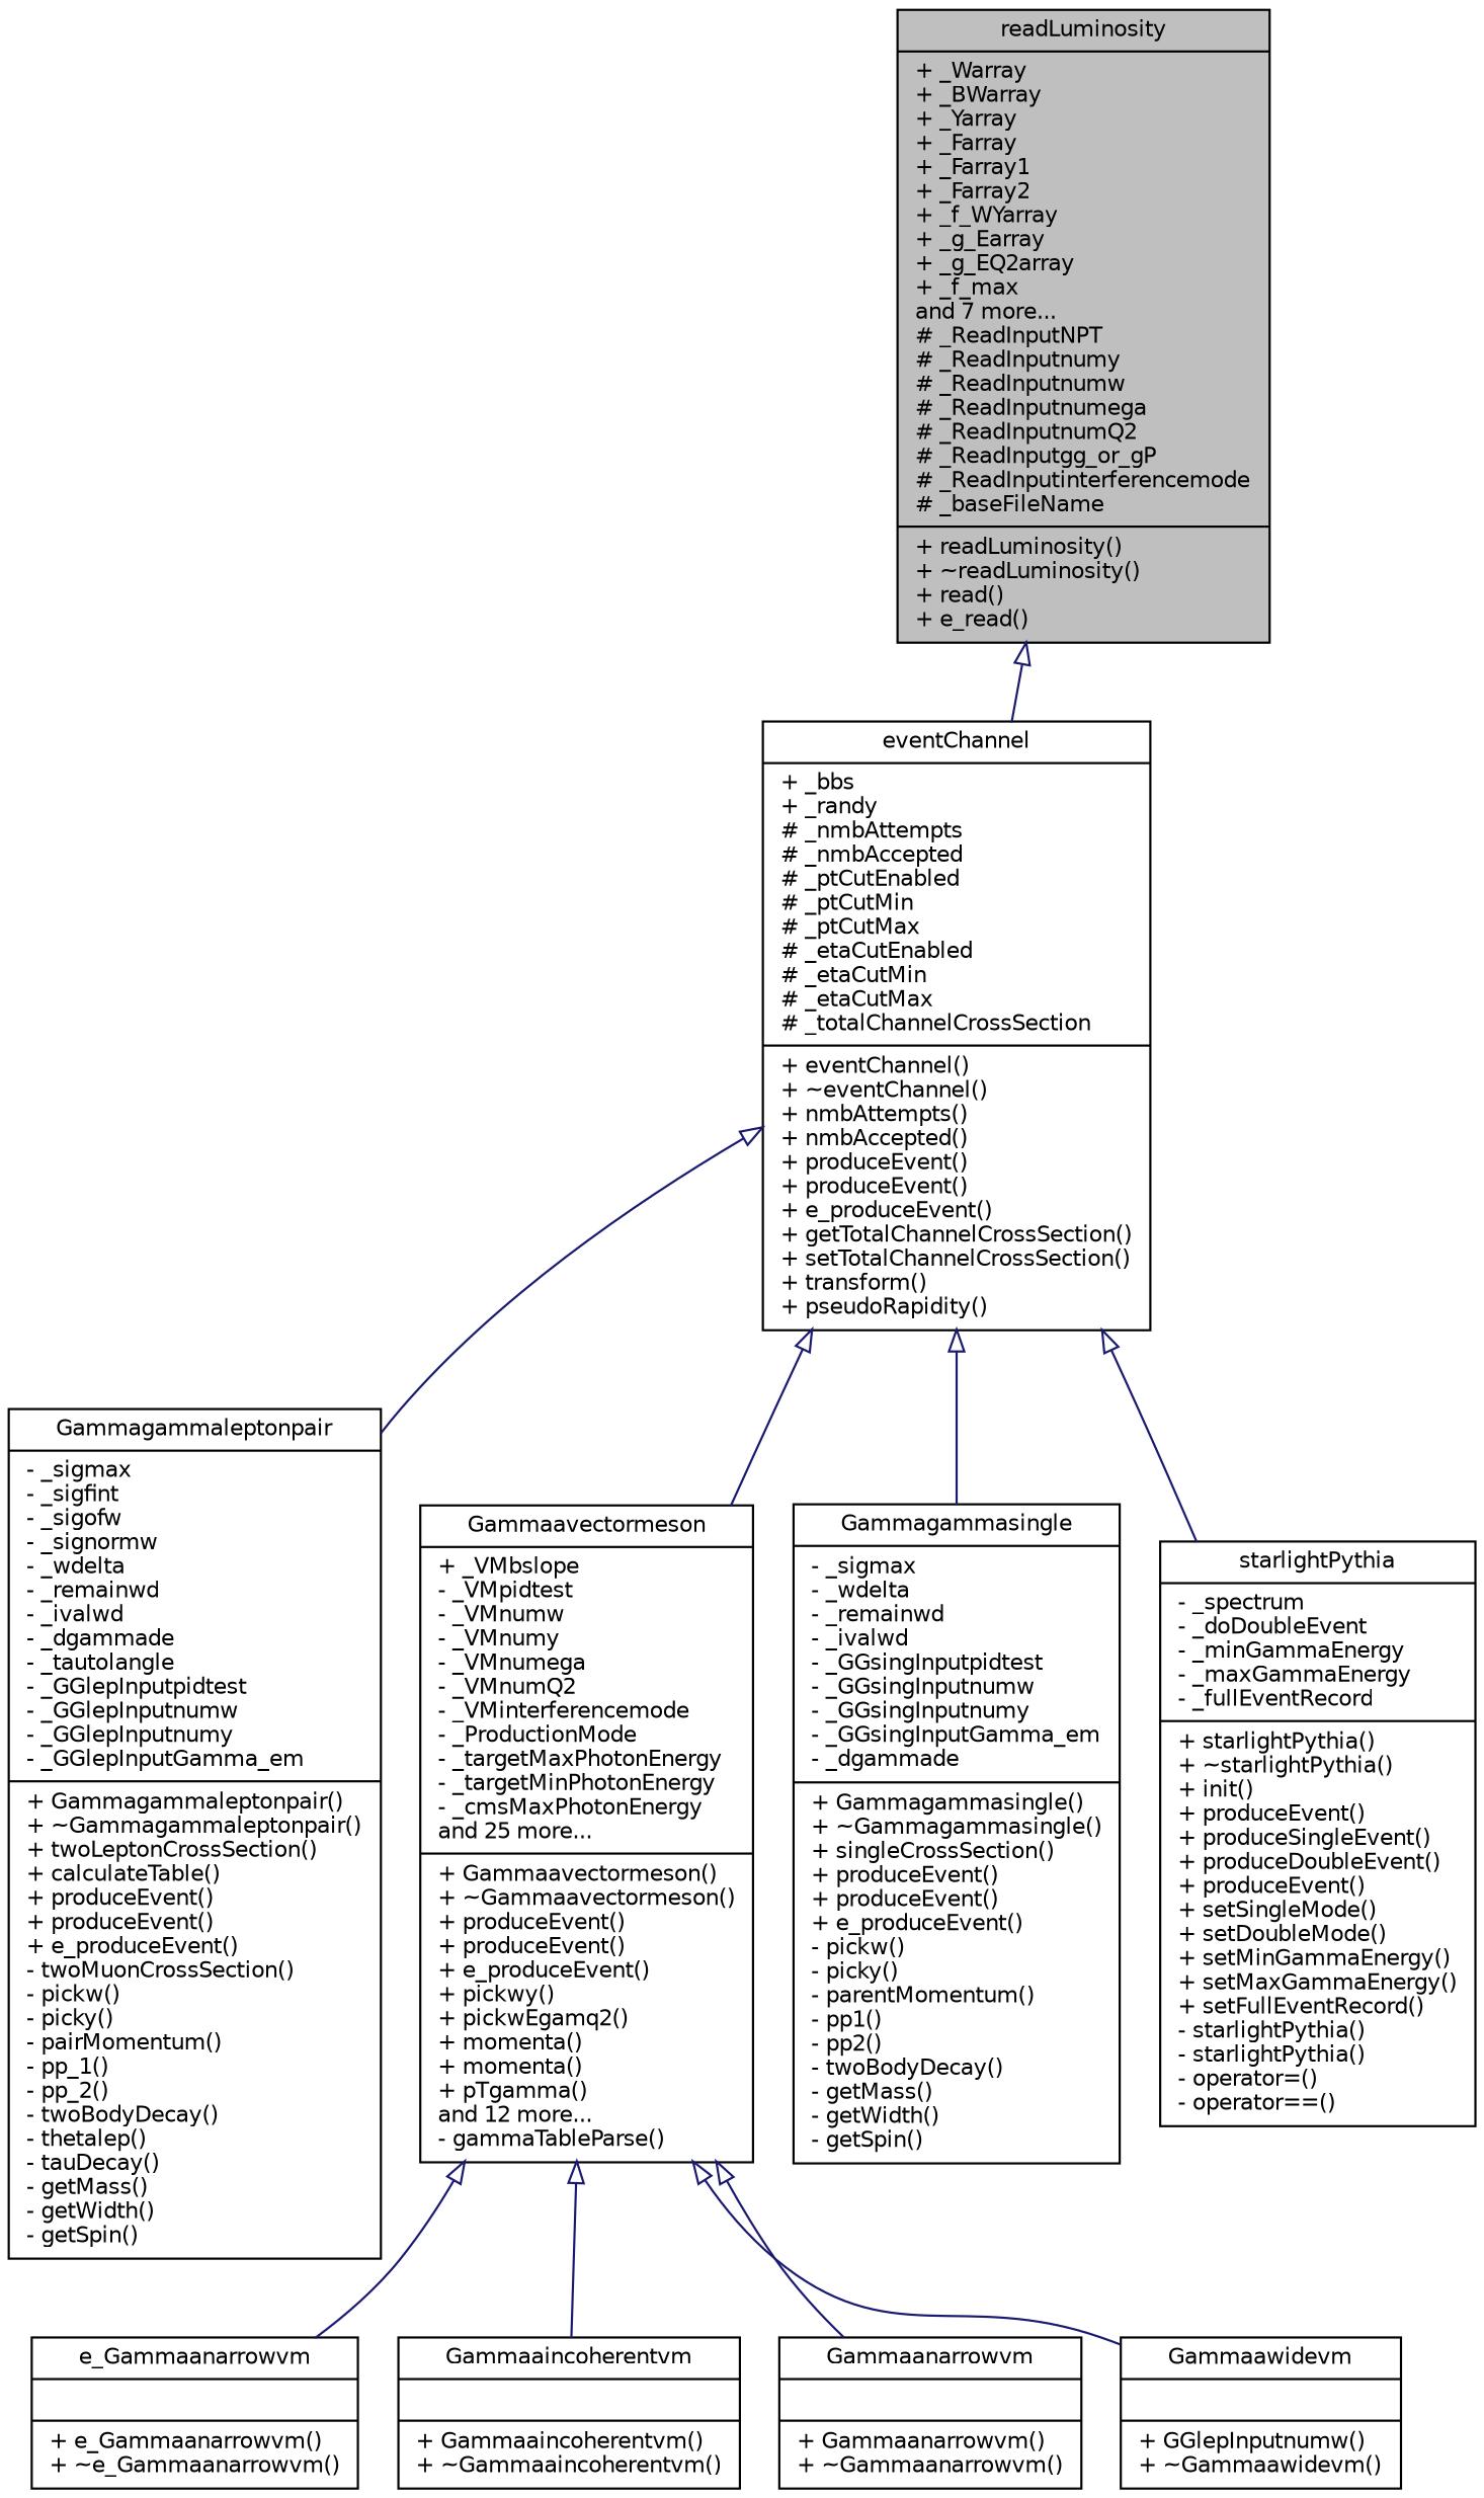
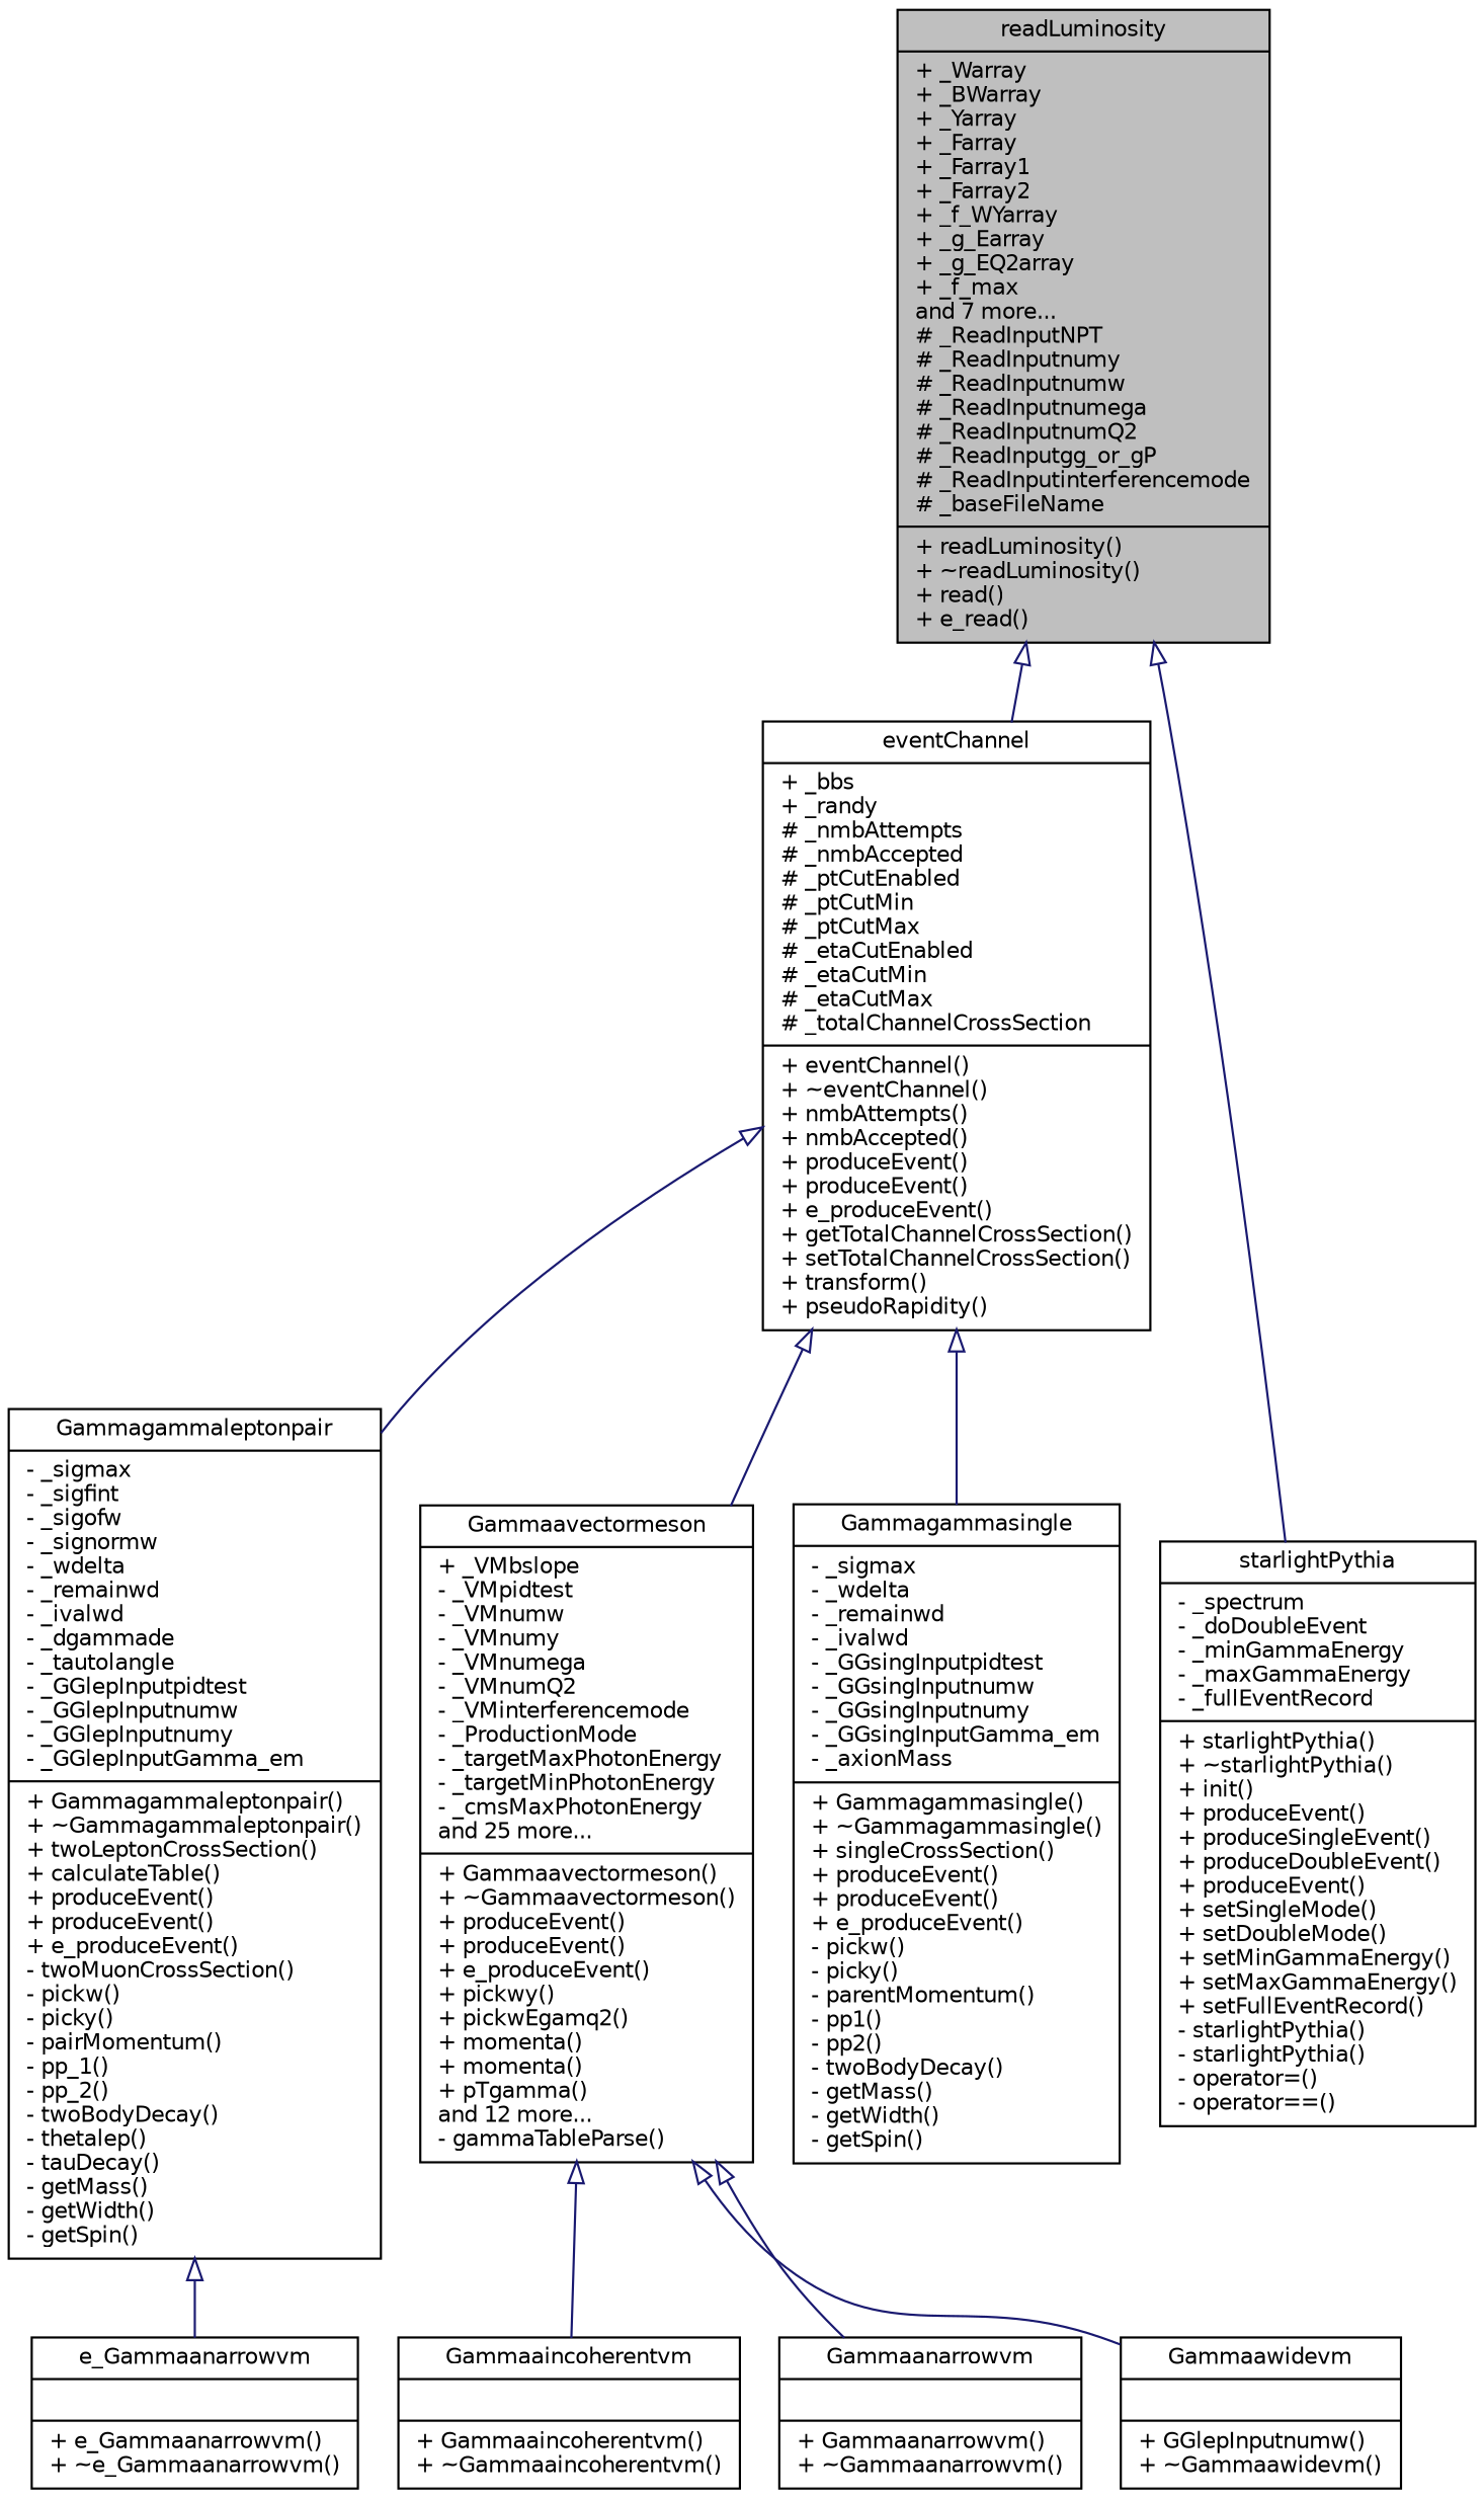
  digraph {
    node [color=black fontname=Helvetica fontsize=10 shape=record]
    edge [arrowtail=onormal color=midnightblue dir=back fontname=Helvetica fontsize=10 labelfontname=Helvetica labelfontsize=10 style=solid]
    n1 [fillcolor=grey75 fontcolor=black height=0.2 label="{readLuminosity\n|+ _Warray\l+ _BWarray\l+ _Yarray\l+ _Farray\l+ _Farray1\l+ _Farray2\l+ _f_WYarray\l+ _g_Earray\l+ _g_EQ2array\l+ _f_max\land 7 more...\l# _ReadInputNPT\l# _ReadInputnumy\l# _ReadInputnumw\l# _ReadInputnumega\l# _ReadInputnumQ2\l# _ReadInputgg_or_gP\l# _ReadInputinterferencemode\l# _baseFileName\l|+ readLuminosity()\l+ ~readLuminosity()\l+ read()\l+ e_read()\l}" style=filled width=0.4]
    n2 [height=0.2 label="{eventChannel\n|+ _bbs\l+ _randy\l# _nmbAttempts\l# _nmbAccepted\l# _ptCutEnabled\l# _ptCutMin\l# _ptCutMax\l# _etaCutEnabled\l# _etaCutMin\l# _etaCutMax\l# _totalChannelCrossSection\l|+ eventChannel()\l+ ~eventChannel()\l+ nmbAttempts()\l+ nmbAccepted()\l+ produceEvent()\l+ produceEvent()\l+ e_produceEvent()\l+ getTotalChannelCrossSection()\l+ setTotalChannelCrossSection()\l+ transform()\l+ pseudoRapidity()\l}" width=0.4]
    n3 [height=0.2 label="{Gammaavectormeson\n|+ _VMbslope\l- _VMpidtest\l- _VMnumw\l- _VMnumy\l- _VMnumega\l- _VMnumQ2\l- _VMinterferencemode\l- _ProductionMode\l- _targetMaxPhotonEnergy\l- _targetMinPhotonEnergy\l- _cmsMaxPhotonEnergy\land 25 more...\l|+ Gammaavectormeson()\l+ ~Gammaavectormeson()\l+ produceEvent()\l+ produceEvent()\l+ e_produceEvent()\l+ pickwy()\l+ pickwEgamq2()\l+ momenta()\l+ momenta()\l+ pTgamma()\land 12 more...\l- gammaTableParse()\l}" width=0.4]
    n4 [height=0.2 label="{Gammagammaleptonpair\n|- _sigmax\l- _sigfint\l- _sigofw\l- _signormw\l- _wdelta\l- _remainwd\l- _ivalwd\l- _dgammade\l- _tautolangle\l- _GGlepInputpidtest\l- _GGlepInputnumw\l- _GGlepInputnumy\l- _GGlepInputGamma_em\l|+ Gammagammaleptonpair()\l+ ~Gammagammaleptonpair()\l+ twoLeptonCrossSection()\l+ calculateTable()\l+ produceEvent()\l+ produceEvent()\l+ e_produceEvent()\l- twoMuonCrossSection()\l- pickw()\l- picky()\l- pairMomentum()\l- pp_1()\l- pp_2()\l- twoBodyDecay()\l- thetalep()\l- tauDecay()\l- getMass()\l- getWidth()\l- getSpin()\l}" width=0.4]
-   n5 [height=0.2 label="{Gammagammasingle\n|- _sigmax\l- _wdelta\l- _remainwd\l- _ivalwd\l- _GGsingInputpidtest\l- _GGsingInputnumw\l- _GGsingInputnumy\l- _GGsingInputGamma_em\l- _dgammade\l|+ Gammagammasingle()\l+ ~Gammagammasingle()\l+ singleCrossSection()\l+ produceEvent()\l+ produceEvent()\l+ e_produceEvent()\l- pickw()\l- picky()\l- parentMomentum()\l- pp1()\l- pp2()\l- twoBodyDecay()\l- getMass()\l- getWidth()\l- getSpin()\l}" width=0.4]
+   n5 [height=0.2 label="{Gammagammasingle\n|- _sigmax\l- _wdelta\l- _remainwd\l- _ivalwd\l- _GGsingInputpidtest\l- _GGsingInputnumw\l- _GGsingInputnumy\l- _GGsingInputGamma_em\l- _axionMass\l|+ Gammagammasingle()\l+ ~Gammagammasingle()\l+ singleCrossSection()\l+ produceEvent()\l+ produceEvent()\l+ e_produceEvent()\l- pickw()\l- picky()\l- parentMomentum()\l- pp1()\l- pp2()\l- twoBodyDecay()\l- getMass()\l- getWidth()\l- getSpin()\l}" width=0.4]
    n6 [height=0.2 label="{starlightPythia\n|- _spectrum\l- _doDoubleEvent\l- _minGammaEnergy\l- _maxGammaEnergy\l- _fullEventRecord\l|+ starlightPythia()\l+ ~starlightPythia()\l+ init()\l+ produceEvent()\l+ produceSingleEvent()\l+ produceDoubleEvent()\l+ produceEvent()\l+ setSingleMode()\l+ setDoubleMode()\l+ setMinGammaEnergy()\l+ setMaxGammaEnergy()\l+ setFullEventRecord()\l- starlightPythia()\l- starlightPythia()\l- operator=()\l- operator==()\l}" width=0.4]
    n7 [height=0.2 label="{e_Gammaanarrowvm\n||+ e_Gammaanarrowvm()\l+ ~e_Gammaanarrowvm()\l}" width=0.4]
    n8 [height=0.2 label="{Gammaaincoherentvm\n||+ Gammaaincoherentvm()\l+ ~Gammaaincoherentvm()\l}" width=0.4]
    n9 [height=0.2 label="{Gammaanarrowvm\n||+ Gammaanarrowvm()\l+ ~Gammaanarrowvm()\l}" width=0.4]
    n10 [height=0.2 label="{Gammaawidevm\n||+ GGlepInputnumw()\l+ ~Gammaawidevm()\l}" width=0.4]
    n1 -> n2
    n2 -> n3
    n2 -> n4
    n2 -> n5
-   n2 -> n6
-   n3 -> n7
+   n1 -> n6
+   n4 -> n7
    n3 -> n8
    n3 -> n9
    n3 -> n10
  }
